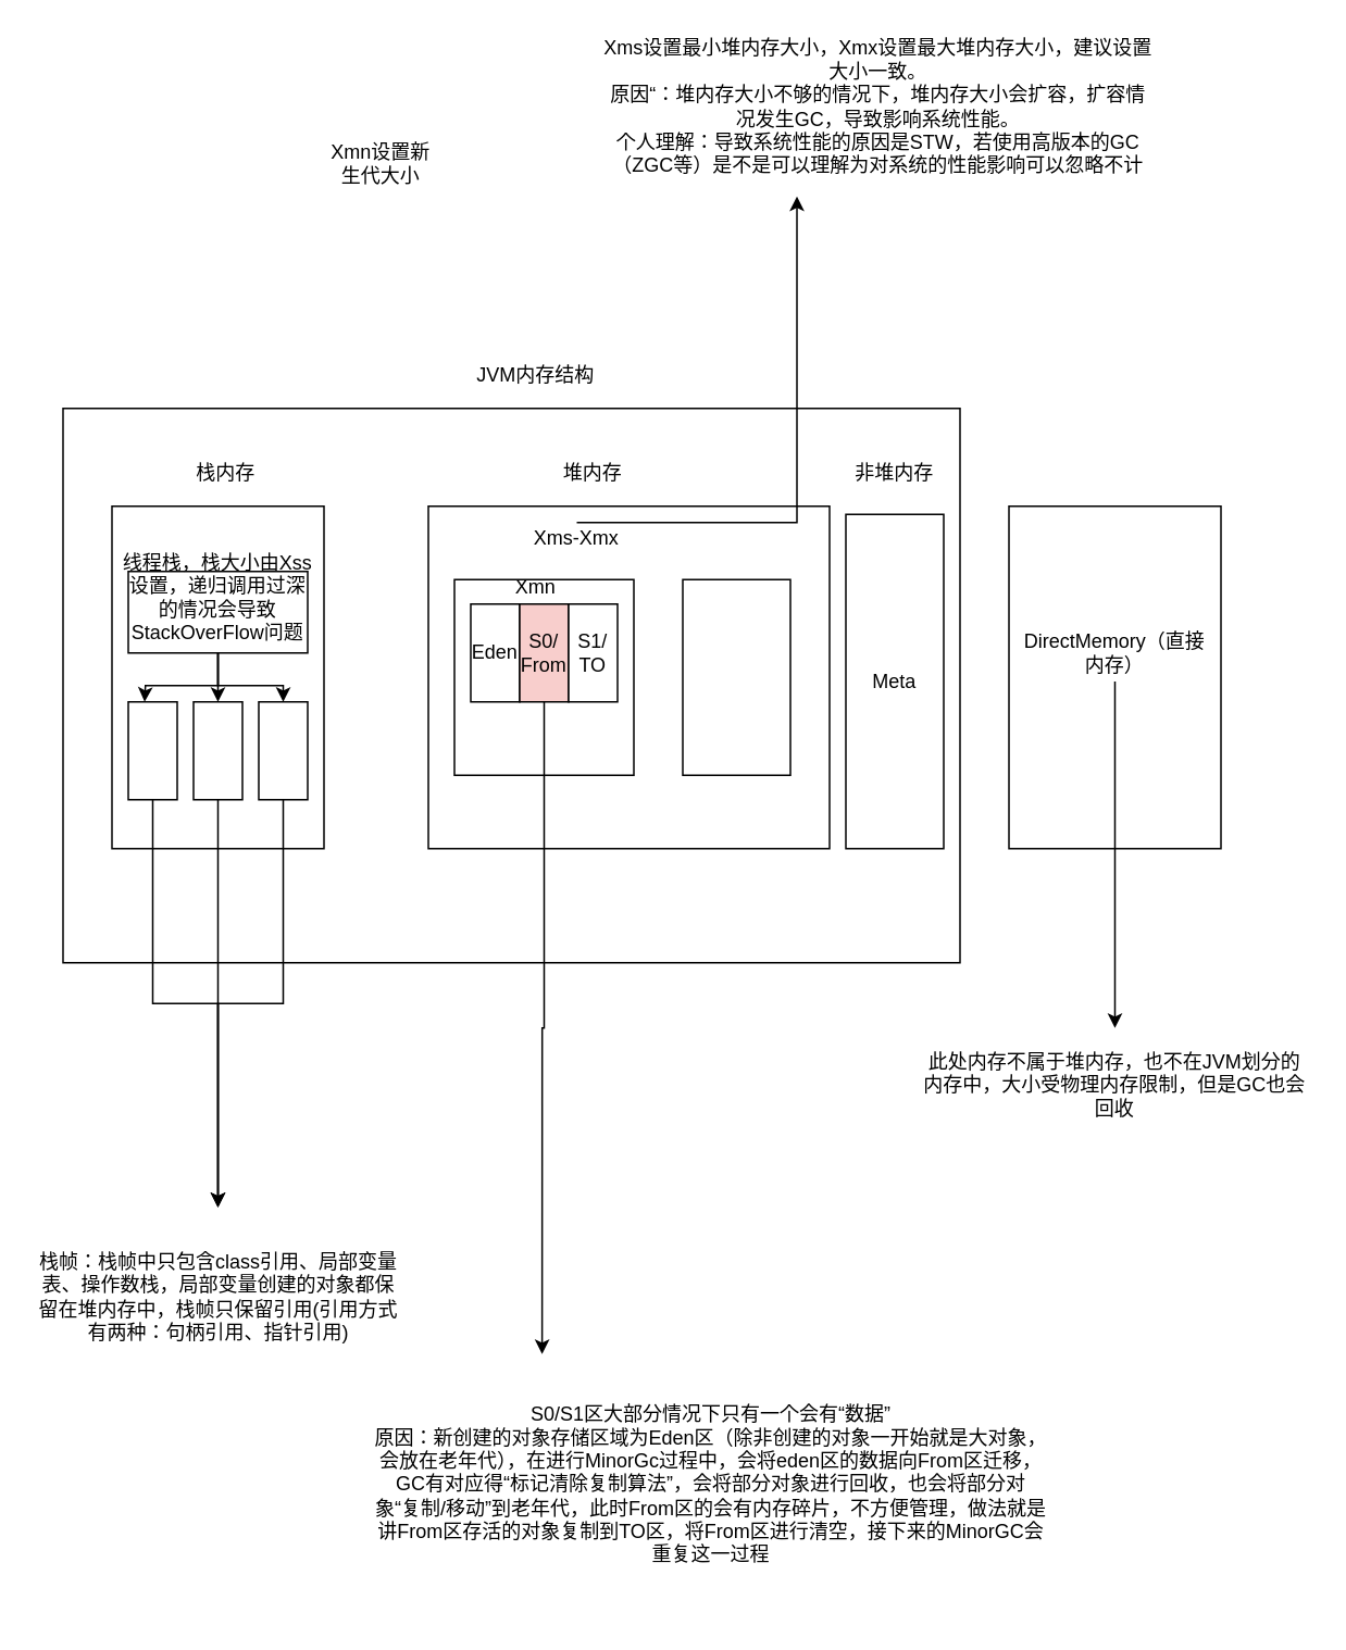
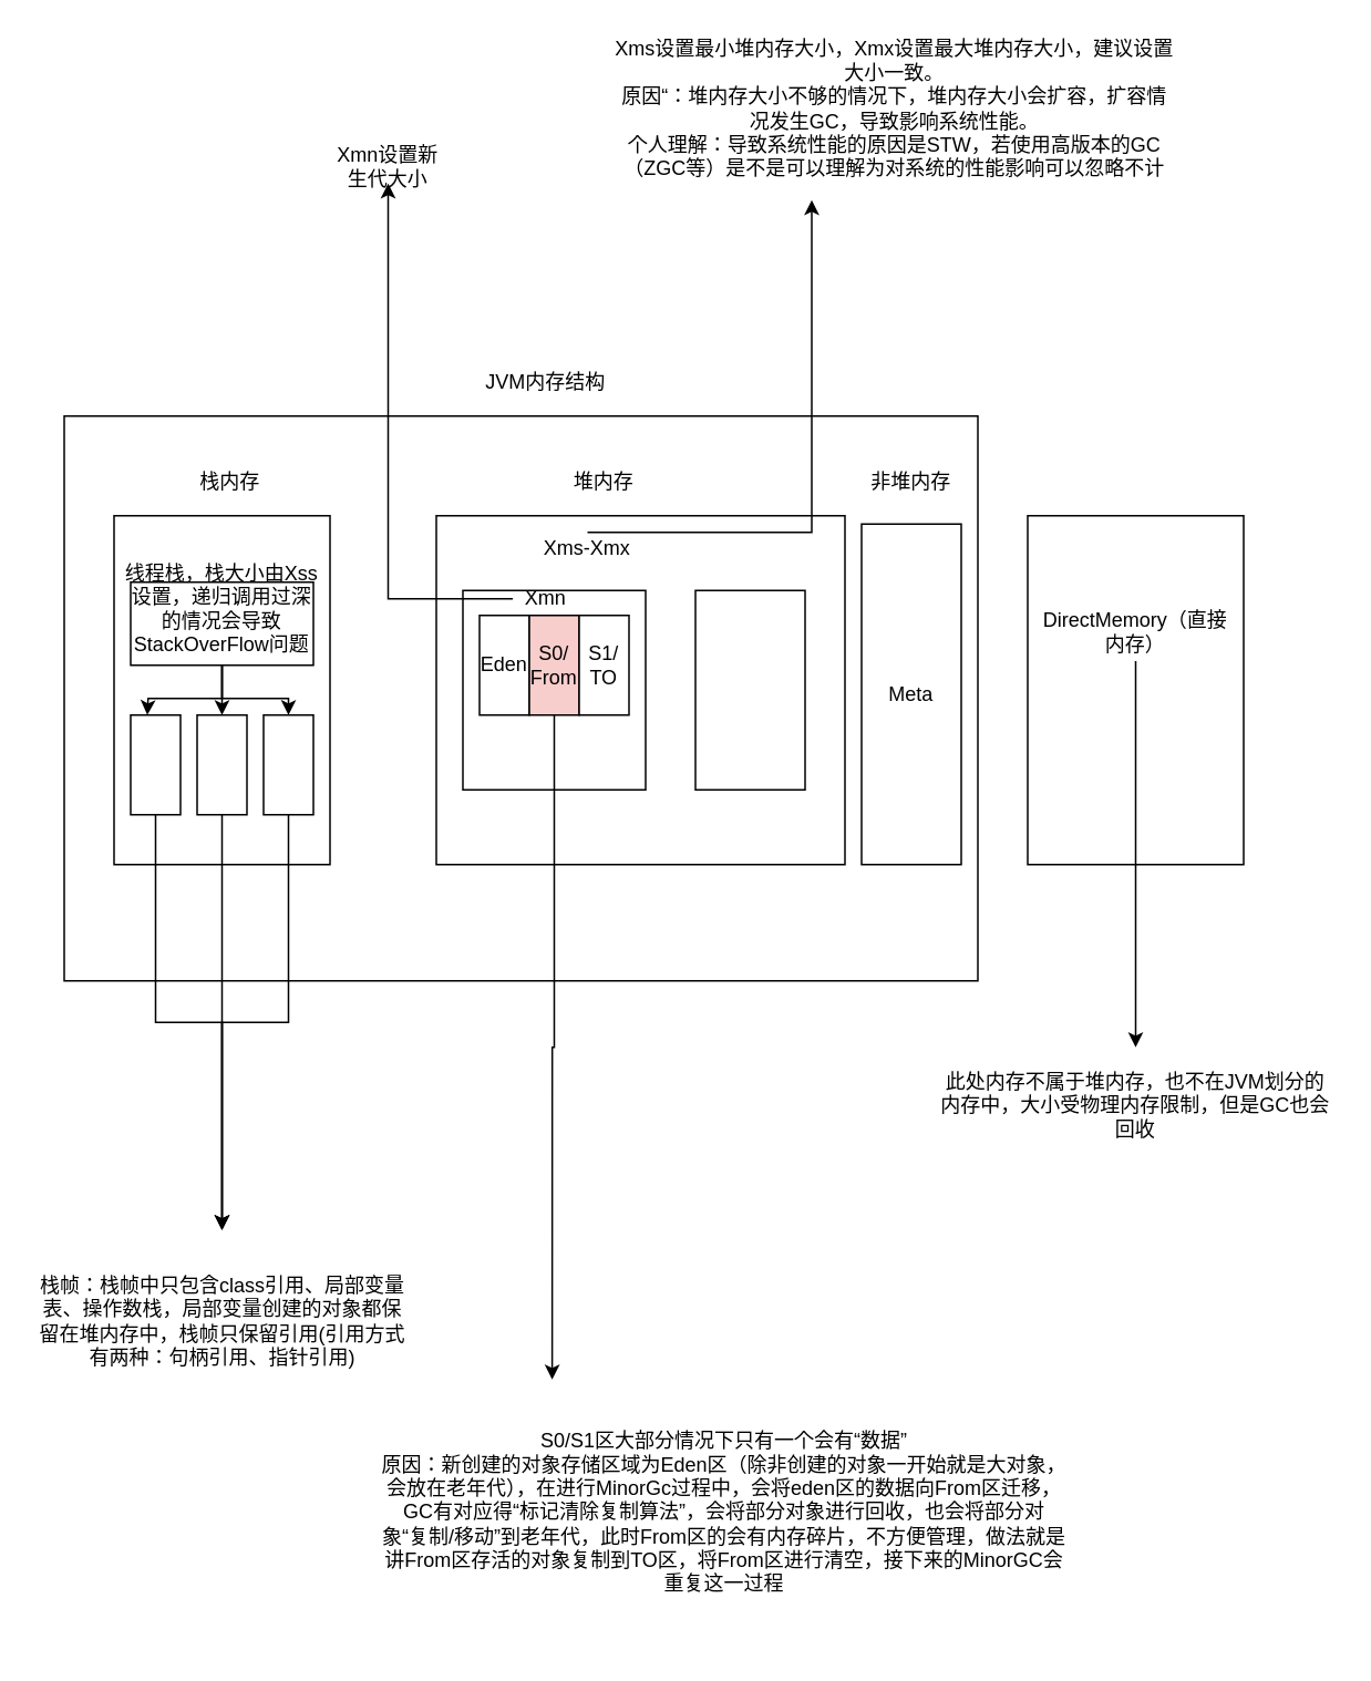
  <mxCell id="0" />
  <mxCell id="1" parent="0" />
  <mxCell id="2" value="" style="rounded=0;whiteSpace=wrap;html=1;" vertex="1" parent="1"><mxGeometry x="38" y="250" width="550" height="340" as="geometry" /></mxCell>
  <mxCell id="3" value="" style="rounded=0;whiteSpace=wrap;html=1;" vertex="1" parent="1"><mxGeometry x="68" y="310" width="130" height="210" as="geometry" /></mxCell>
  <mxCell id="4" value="" style="rounded=0;whiteSpace=wrap;html=1;" vertex="1" parent="1"><mxGeometry x="262" y="310" width="246" height="210" as="geometry" /></mxCell>
  <mxCell id="5" value="" style="rounded=0;whiteSpace=wrap;html=1;" vertex="1" parent="1"><mxGeometry x="618" y="310" width="130" height="210" as="geometry" /></mxCell>
  <mxCell id="6" value="" style="rounded=0;whiteSpace=wrap;html=1;direction=south;" vertex="1" parent="1"><mxGeometry x="278" y="355" width="110" height="120" as="geometry" /></mxCell>
  <mxCell id="7" value="" style="rounded=0;whiteSpace=wrap;html=1;direction=south;" vertex="1" parent="1"><mxGeometry x="418" y="355" width="66" height="120" as="geometry" /></mxCell>
  <mxCell id="8" style="edgeStyle=orthogonalEdgeStyle;rounded=0;orthogonalLoop=1;jettySize=auto;html=1;exitX=1;exitY=0.5;exitDx=0;exitDy=0;" edge="1" parent="1" source="11"><mxGeometry relative="1" as="geometry"><mxPoint x="88" y="430" as="targetPoint" /></mxGeometry></mxCell>
  <mxCell id="9" style="edgeStyle=orthogonalEdgeStyle;rounded=0;orthogonalLoop=1;jettySize=auto;html=1;exitX=1;exitY=0.5;exitDx=0;exitDy=0;entryX=0.5;entryY=0;entryDx=0;entryDy=0;" edge="1" parent="1" source="11" target="15"><mxGeometry relative="1" as="geometry" /></mxCell>
  <mxCell id="10" style="edgeStyle=orthogonalEdgeStyle;rounded=0;orthogonalLoop=1;jettySize=auto;html=1;exitX=1;exitY=0.5;exitDx=0;exitDy=0;entryX=0.5;entryY=0;entryDx=0;entryDy=0;" edge="1" parent="1" source="11" target="17"><mxGeometry relative="1" as="geometry" /></mxCell>
  <mxCell id="11" value="" style="rounded=0;whiteSpace=wrap;html=1;direction=south;" vertex="1" parent="1"><mxGeometry x="78" y="350" width="110" height="50" as="geometry" /></mxCell>
  <mxCell id="12" style="edgeStyle=orthogonalEdgeStyle;rounded=0;orthogonalLoop=1;jettySize=auto;html=1;exitX=0.5;exitY=1;exitDx=0;exitDy=0;" edge="1" parent="1" source="13" target="31"><mxGeometry relative="1" as="geometry" /></mxCell>
  <mxCell id="13" value="" style="rounded=0;whiteSpace=wrap;html=1;" vertex="1" parent="1"><mxGeometry x="78" y="430" width="30" height="60" as="geometry" /></mxCell>
  <mxCell id="14" style="edgeStyle=orthogonalEdgeStyle;rounded=0;orthogonalLoop=1;jettySize=auto;html=1;exitX=0.5;exitY=1;exitDx=0;exitDy=0;" edge="1" parent="1" source="15" target="31"><mxGeometry relative="1" as="geometry"><mxPoint x="138" y="690" as="targetPoint" /></mxGeometry></mxCell>
  <mxCell id="15" value="" style="rounded=0;whiteSpace=wrap;html=1;" vertex="1" parent="1"><mxGeometry x="118" y="430" width="30" height="60" as="geometry" /></mxCell>
  <mxCell id="16" style="edgeStyle=orthogonalEdgeStyle;rounded=0;orthogonalLoop=1;jettySize=auto;html=1;exitX=0.5;exitY=1;exitDx=0;exitDy=0;entryX=0.5;entryY=0;entryDx=0;entryDy=0;" edge="1" parent="1" source="17" target="31"><mxGeometry relative="1" as="geometry" /></mxCell>
  <mxCell id="17" value="" style="rounded=0;whiteSpace=wrap;html=1;" vertex="1" parent="1"><mxGeometry x="158" y="430" width="30" height="60" as="geometry" /></mxCell>
  <mxCell id="18" value="Eden" style="rounded=0;whiteSpace=wrap;html=1;direction=south;" vertex="1" parent="1"><mxGeometry x="288" y="370" width="30" height="60" as="geometry" /></mxCell>
  <mxCell id="19" style="edgeStyle=orthogonalEdgeStyle;rounded=0;orthogonalLoop=1;jettySize=auto;html=1;exitX=1;exitY=0.5;exitDx=0;exitDy=0;entryX=0.25;entryY=0;entryDx=0;entryDy=0;" edge="1" parent="1" source="20" target="36"><mxGeometry relative="1" as="geometry"><mxPoint x="333" y="750" as="targetPoint" /></mxGeometry></mxCell>
  <mxCell id="20" value="S0/&lt;br&gt;From" style="rounded=0;whiteSpace=wrap;html=1;direction=south;fillColor=#f8cecc;" vertex="1" parent="1"><mxGeometry x="318" y="370" width="30" height="60" as="geometry" /></mxCell>
  <mxCell id="21" value="S1/&lt;br&gt;TO" style="rounded=0;whiteSpace=wrap;html=1;direction=south;" vertex="1" parent="1"><mxGeometry x="348" y="370" width="30" height="60" as="geometry" /></mxCell>
  <mxCell id="22" value="JVM内存结构" style="text;html=1;strokeColor=none;fillColor=none;align=center;verticalAlign=middle;whiteSpace=wrap;rounded=0;" vertex="1" parent="1"><mxGeometry x="268" y="220" width="120" height="20" as="geometry" /></mxCell>
  <mxCell id="23" value="堆内存" style="text;html=1;strokeColor=none;fillColor=none;align=center;verticalAlign=middle;whiteSpace=wrap;rounded=0;" vertex="1" parent="1"><mxGeometry x="303" y="280" width="120" height="20" as="geometry" /></mxCell>
  <mxCell id="24" value="栈内存" style="text;html=1;strokeColor=none;fillColor=none;align=center;verticalAlign=middle;whiteSpace=wrap;rounded=0;" vertex="1" parent="1"><mxGeometry x="78" y="280" width="120" height="20" as="geometry" /></mxCell>
  <mxCell id="25" style="edgeStyle=orthogonalEdgeStyle;rounded=0;orthogonalLoop=1;jettySize=auto;html=1;exitX=0.5;exitY=0;exitDx=0;exitDy=0;" edge="1" parent="1" source="26"><mxGeometry relative="1" as="geometry"><mxPoint x="488" y="120" as="targetPoint" /><Array as="points"><mxPoint x="488" y="320" /></Array></mxGeometry></mxCell>
  <mxCell id="26" value="Xms-Xmx" style="text;html=1;strokeColor=none;fillColor=none;align=center;verticalAlign=middle;whiteSpace=wrap;rounded=0;" vertex="1" parent="1"><mxGeometry x="293" y="320" width="120" height="20" as="geometry" /></mxCell>
  <mxCell id="27" value="线程栈，栈大小由Xss设置，递归调用过深的情况会导致StackOverFlow问题" style="text;html=1;strokeColor=none;fillColor=none;align=center;verticalAlign=middle;whiteSpace=wrap;rounded=0;" vertex="1" parent="1"><mxGeometry x="73" y="350" width="120" height="32.5" as="geometry" /></mxCell>
  <mxCell id="28" style="edgeStyle=orthogonalEdgeStyle;rounded=0;orthogonalLoop=1;jettySize=auto;html=1;exitX=0.5;exitY=1;exitDx=0;exitDy=0;" edge="1" parent="1" source="29" target="30"><mxGeometry relative="1" as="geometry"><mxPoint x="683" y="640" as="targetPoint" /></mxGeometry></mxCell>
- <mxCell id="29" value="DirectMemory（直接内存）" style="text;html=1;strokeColor=none;fillColor=none;align=center;verticalAlign=middle;whiteSpace=wrap;rounded=0;" vertex="1" parent="1"><mxGeometry x="623" y="382.5" width="120" height="35" as="geometry" /></mxCell>
+ <mxCell id="29" value="DirectMemory（直接内存）" style="text;html=1;strokeColor=none;fillColor=none;align=center;verticalAlign=middle;whiteSpace=wrap;rounded=0;" vertex="1" parent="1"><mxGeometry x="623" y="362.5" width="120" height="35" as="geometry" /></mxCell>
  <mxCell id="30" value="此处内存不属于堆内存，也不在JVM划分的内存中，大小受物理内存限制，但是GC也会回收" style="text;html=1;strokeColor=none;fillColor=none;align=center;verticalAlign=middle;whiteSpace=wrap;rounded=0;" vertex="1" parent="1"><mxGeometry x="563" y="630" width="240" height="70" as="geometry" /></mxCell>
  <mxCell id="31" value="栈帧：栈帧中只包含class引用、局部变量表、操作数栈，局部变量创建的对象都保留在堆内存中，栈帧只保留引用(引用方式有两种：句柄引用、指针引用)" style="text;html=1;strokeColor=none;fillColor=none;align=center;verticalAlign=middle;whiteSpace=wrap;rounded=0;" vertex="1" parent="1"><mxGeometry x="20.5" y="740" width="225" height="110" as="geometry" /></mxCell>
  <mxCell id="32" value="Xms设置最小堆内存大小，Xmx设置最大堆内存大小，建议设置大小一致。&lt;br&gt;原因“：堆内存大小不够的情况下，堆内存大小会扩容，扩容情况发生GC，导致影响系统性能。&lt;br&gt;个人理解：导致系统性能的原因是STW，若使用高版本的GC（ZGC等）是不是可以理解为对系统的性能影响可以忽略不计" style="text;html=1;strokeColor=none;fillColor=none;align=center;verticalAlign=middle;whiteSpace=wrap;rounded=0;" vertex="1" parent="1"><mxGeometry x="368" y="20" width="340" height="90" as="geometry" /></mxCell>
+ <mxCell id="33" style="edgeStyle=orthogonalEdgeStyle;rounded=0;orthogonalLoop=1;jettySize=auto;html=1;exitX=0;exitY=0.5;exitDx=0;exitDy=0;" edge="1" parent="1" source="34" target="35"><mxGeometry relative="1" as="geometry"><mxPoint x="218" y="120" as="targetPoint" /></mxGeometry></mxCell>
  <mxCell id="34" value="Xmn" style="text;html=1;strokeColor=none;fillColor=none;align=center;verticalAlign=middle;whiteSpace=wrap;rounded=0;" vertex="1" parent="1"><mxGeometry x="308" y="350" width="40" height="20" as="geometry" /></mxCell>
  <mxCell id="35" value="Xmn设置新生代大小" style="text;html=1;strokeColor=none;fillColor=none;align=center;verticalAlign=middle;whiteSpace=wrap;rounded=0;" vertex="1" parent="1"><mxGeometry x="198" y="90" width="70" height="20" as="geometry" /></mxCell>
  <mxCell id="36" value="S0/S1区大部分情况下只有一个会有“数据”&lt;br&gt;原因：新创建的对象存储区域为Eden区（除非创建的对象一开始就是大对象，会放在老年代），在进行MinorGc过程中，会将eden区的数据向From区迁移，GC有对应得“标记清除复制算法”，会将部分对象进行回收，也会将部分对象“复制/移动”到老年代，此时From区的会有内存碎片，不方便管理，做法就是讲From区存活的对象复制到TO区，将From区进行清空，接下来的MinorGC会重复这一过程" style="text;html=1;strokeColor=none;fillColor=none;align=center;verticalAlign=middle;whiteSpace=wrap;rounded=0;" vertex="1" parent="1"><mxGeometry x="228" y="830" width="415" height="160" as="geometry" /></mxCell>
  <mxCell id="37" value="Meta" style="rounded=0;whiteSpace=wrap;html=1;direction=south;" vertex="1" parent="1"><mxGeometry x="518" y="315" width="60" height="205" as="geometry" /></mxCell>
  <mxCell id="38" value="非堆内存" style="text;html=1;strokeColor=none;fillColor=none;align=center;verticalAlign=middle;whiteSpace=wrap;rounded=0;" vertex="1" parent="1"><mxGeometry x="488" y="280" width="120" height="20" as="geometry" /></mxCell>
